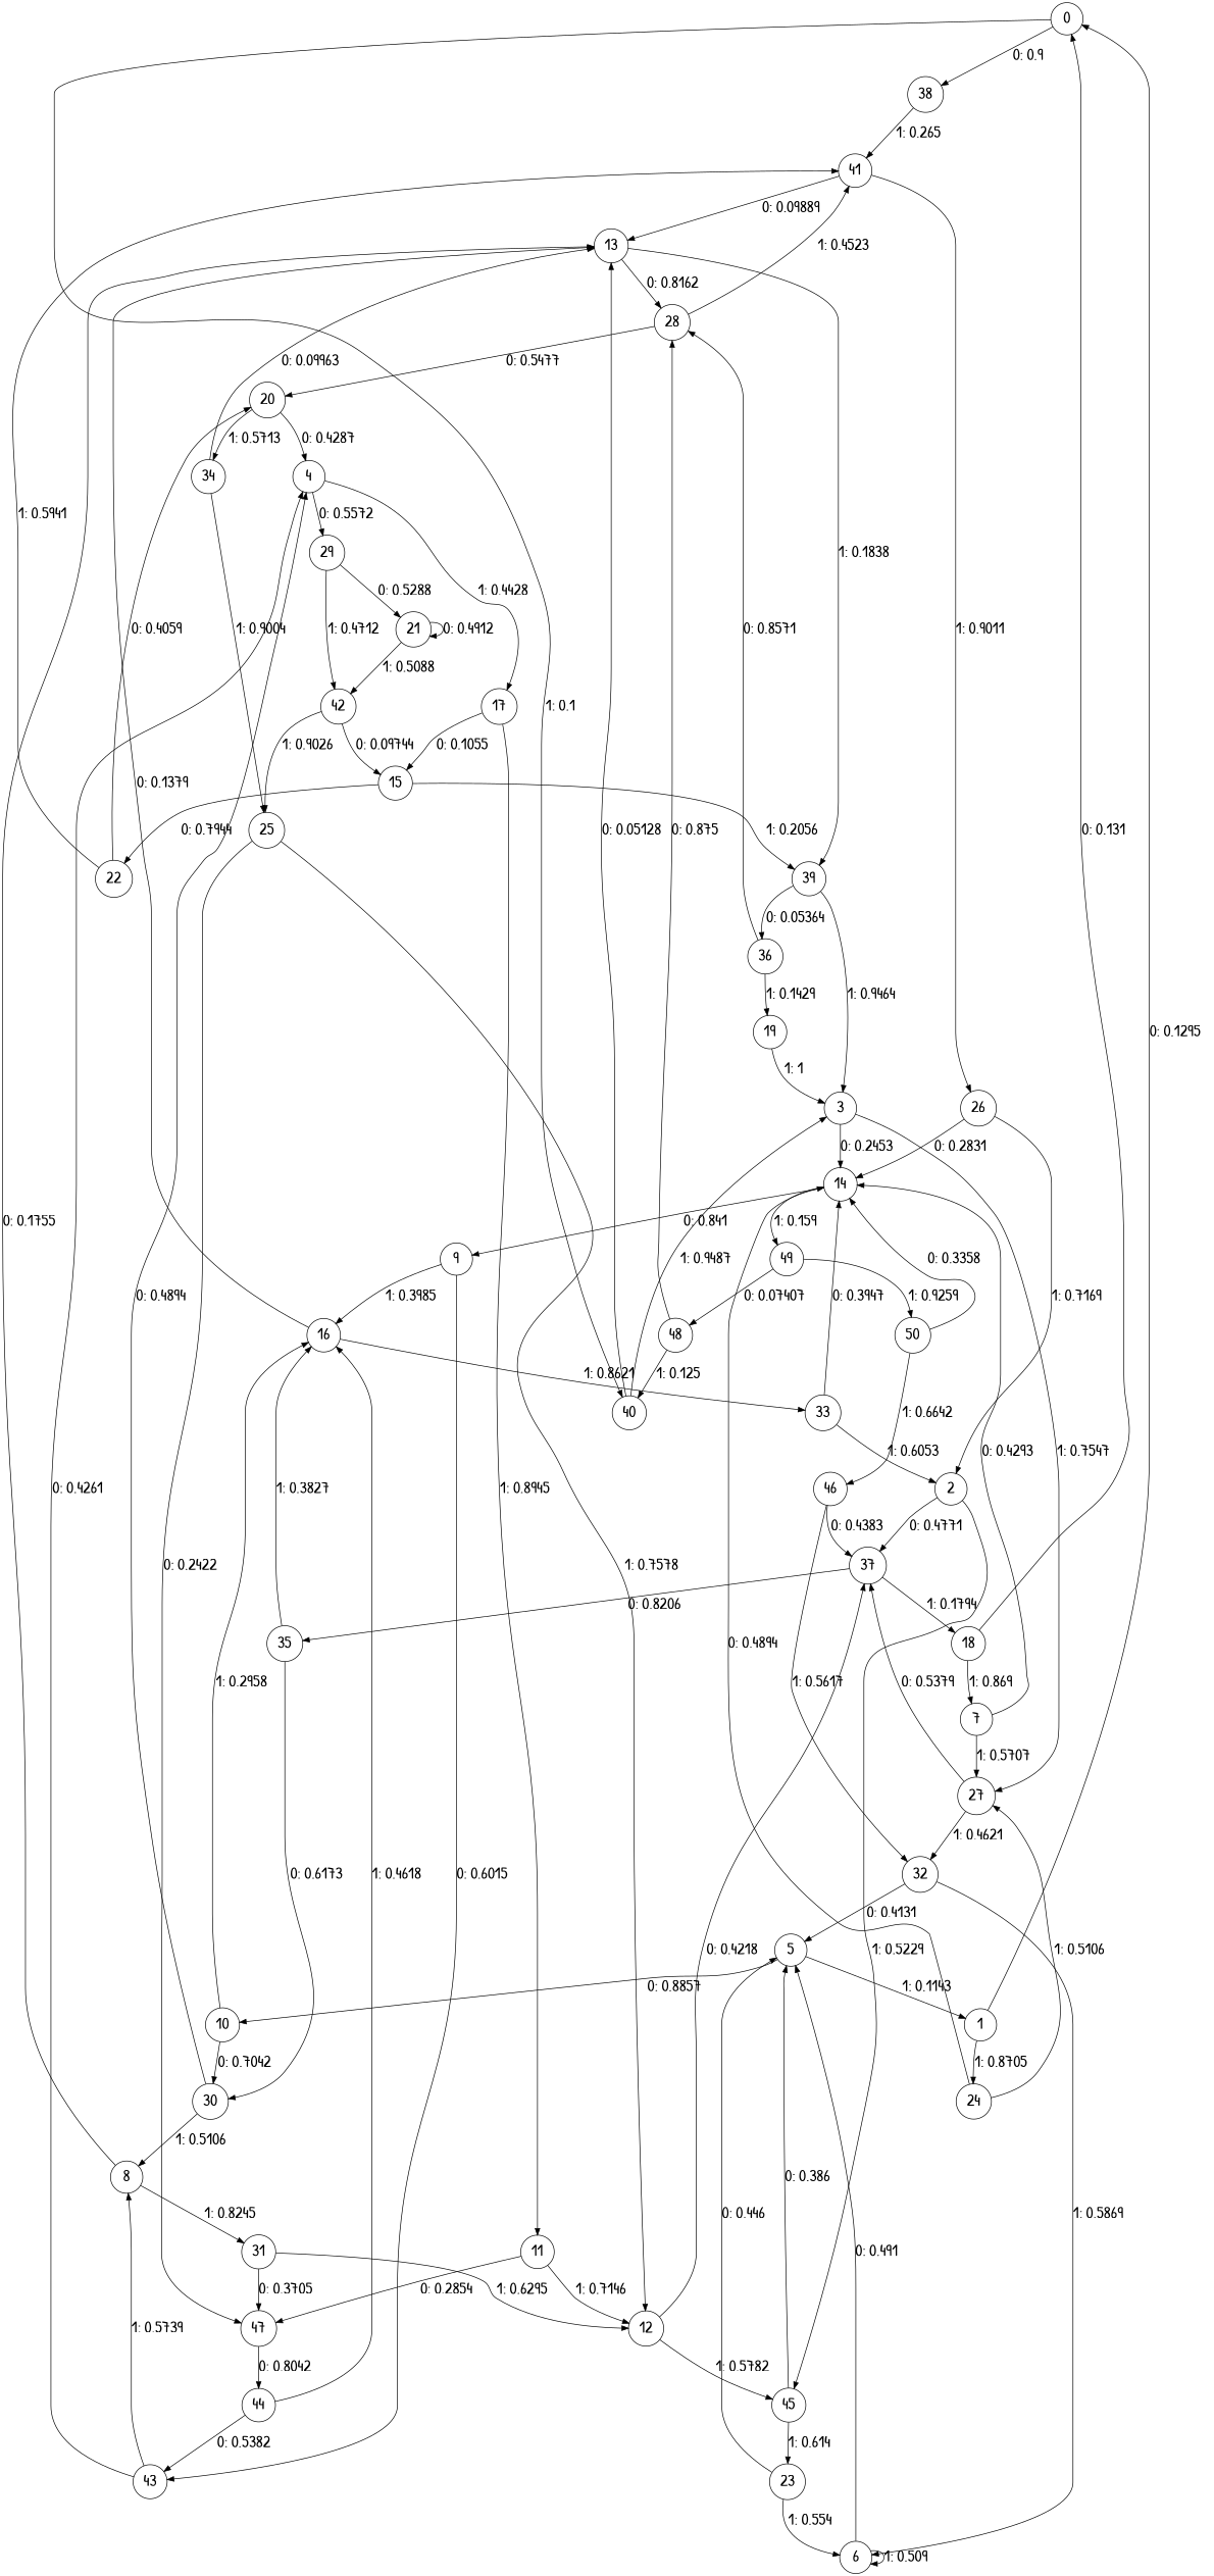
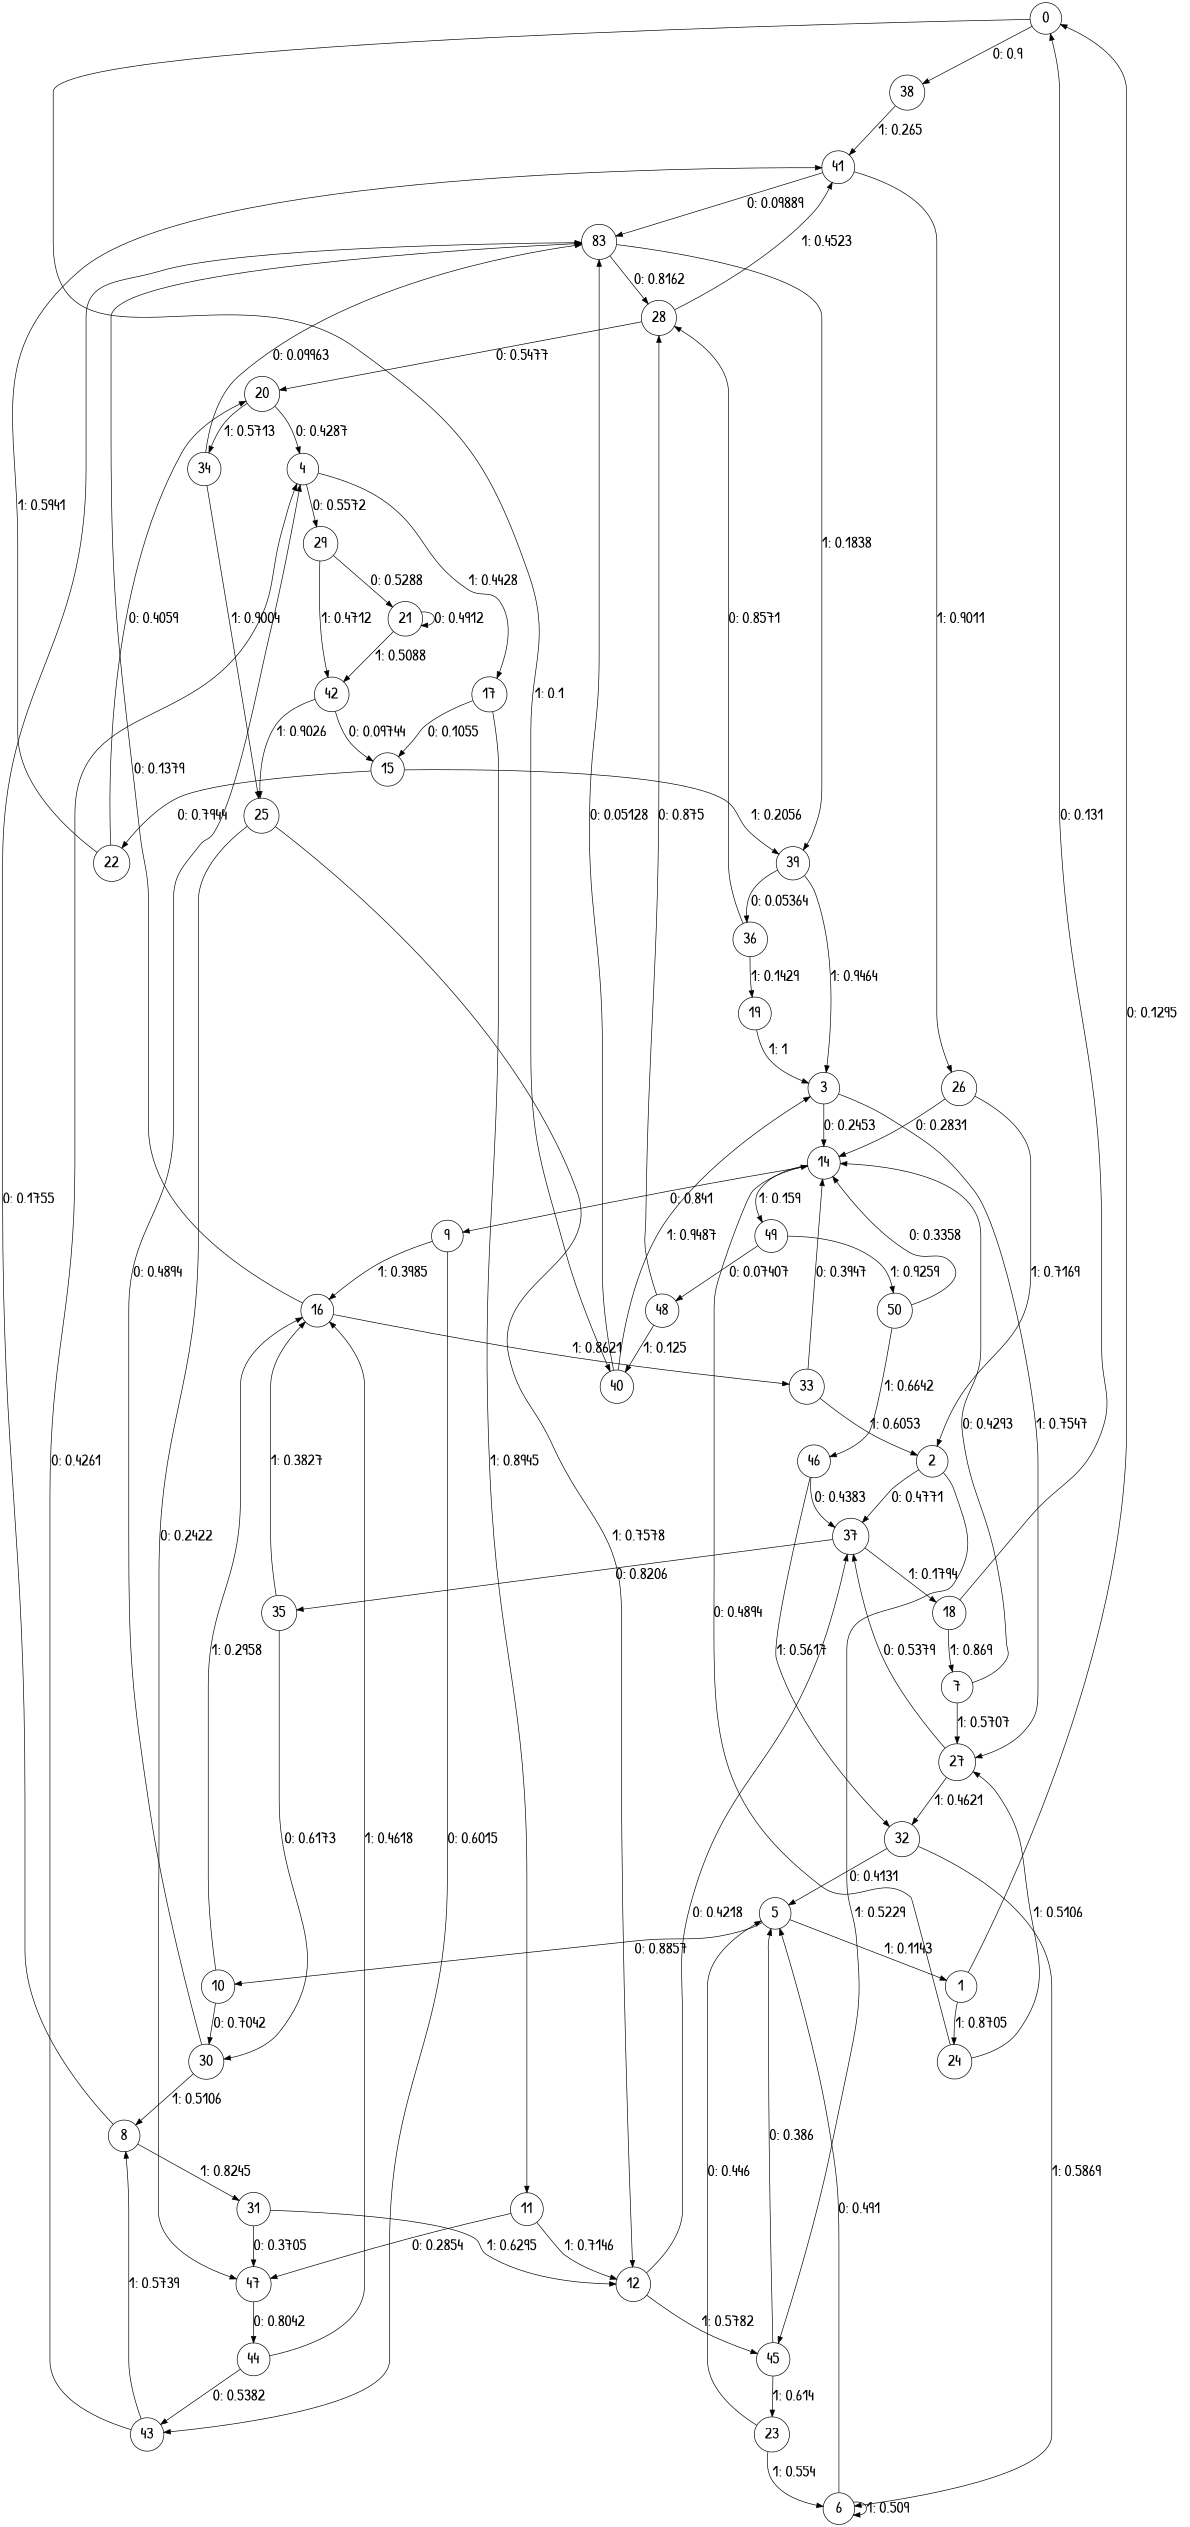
  digraph {
    fontname="Patrick Hand"
    node [fontname="Patrick Hand" fontsize=24 shape=circle]
    edge [fontname="Patrick Hand" fontsize=24]
    0
    38
    40
    41
    3
-   13
+   13 [label=83]
    20
    4
    34
    26
    14
    27
    28
    39
    1
    24
    9
    49
    37
    32
    2
    45
    18
    35
    5
    23
    7
    16
    30
    10
    6
    43
    48
    50
    29
    17
    21
    42
    11
    15
    25
    47
    12
    22
    33
    8
    31
    36
    44
    19
    46
    0 -> 38 [label="0: 0.9      "]
    0 -> 40 [label="1: 0.1      "]
    38 -> 41 [label="1: 0.265    "]
    40 -> 3 [label="1: 0.9487   "]
    40 -> 13 [label="0: 0.05128  "]
    41 -> 13 [label="0: 0.09889  "]
    41 -> 26 [label="1: 0.9011   "]
    3 -> 14 [label="0: 0.2453   "]
    3 -> 27 [label="1: 0.7547   "]
    13 -> 28 [label="0: 0.8162   "]
    13 -> 39 [label="1: 0.1838   "]
    20 -> 4 [label="0: 0.4287   "]
    20 -> 34 [label="1: 0.5713   "]
    4 -> 29 [label="0: 0.5572   "]
    4 -> 17 [label="1: 0.4428   "]
    34 -> 13 [label="0: 0.09963  "]
    34 -> 25 [label="1: 0.9004   "]
    26 -> 14 [label="0: 0.2831   "]
    26 -> 2 [label="1: 0.7169   "]
    14 -> 9 [label="0: 0.841    "]
    14 -> 49 [label="1: 0.159    "]
    27 -> 37 [label="0: 0.5379   "]
    27 -> 32 [label="1: 0.4621   "]
    28 -> 41 [label="1: 0.4523   "]
    28 -> 20 [label="0: 0.5477   "]
    39 -> 3 [label="1: 0.9464   "]
    39 -> 36 [label="0: 0.05364  "]
    1 -> 0 [label="0: 0.1295   "]
    1 -> 24 [label="1: 0.8705   "]
    24 -> 14 [label="0: 0.4894   "]
    24 -> 27 [label="1: 0.5106   "]
    9 -> 16 [label="1: 0.3985   "]
    9 -> 43 [label="0: 0.6015   "]
    49 -> 48 [label="0: 0.07407  "]
    49 -> 50 [label="1: 0.9259   "]
    37 -> 18 [label="1: 0.1794   "]
    37 -> 35 [label="0: 0.8206   "]
    32 -> 5 [label="0: 0.4131   "]
    32 -> 6 [label="1: 0.5869   "]
    2 -> 37 [label="0: 0.4771   "]
    2 -> 45 [label="1: 0.5229   "]
    45 -> 5 [label="0: 0.386    "]
    45 -> 23 [label="1: 0.614    "]
    18 -> 0 [label="0: 0.131    "]
    18 -> 7 [label="1: 0.869    "]
    35 -> 16 [label="1: 0.3827   "]
    35 -> 30 [label="0: 0.6173   "]
    5 -> 1 [label="1: 0.1143   "]
    5 -> 10 [label="0: 0.8857   "]
    23 -> 5 [label="0: 0.446    "]
    23 -> 6 [label="1: 0.554    "]
    7 -> 14 [label="0: 0.4293   "]
    7 -> 27 [label="1: 0.5707   "]
    16 -> 13 [label="0: 0.1379   "]
    16 -> 33 [label="1: 0.8621   "]
    30 -> 4 [label="0: 0.4894   "]
    30 -> 8 [label="1: 0.5106   "]
    10 -> 16 [label="1: 0.2958   "]
    10 -> 30 [label="0: 0.7042   "]
    6 -> 5 [label="0: 0.491    "]
    6 -> 6 [label="1: 0.509    "]
    43 -> 4 [label="0: 0.4261   "]
    43 -> 8 [label="1: 0.5739   "]
    48 -> 40 [label="1: 0.125    "]
    48 -> 28 [label="0: 0.875    "]
    50 -> 14 [label="0: 0.3358   "]
    50 -> 46 [label="1: 0.6642   "]
    29 -> 21 [label="0: 0.5288   "]
    29 -> 42 [label="1: 0.4712   "]
    17 -> 11 [label="1: 0.8945   "]
    17 -> 15 [label="0: 0.1055   "]
    21 -> 21 [label="0: 0.4912   "]
    21 -> 42 [label="1: 0.5088   "]
    42 -> 15 [label="0: 0.09744  "]
    42 -> 25 [label="1: 0.9026   "]
    11 -> 47 [label="0: 0.2854   "]
    11 -> 12 [label="1: 0.7146   "]
    15 -> 39 [label="1: 0.2056   "]
    15 -> 22 [label="0: 0.7944   "]
    25 -> 47 [label="0: 0.2422   "]
    25 -> 12 [label="1: 0.7578   "]
    47 -> 44 [label="0: 0.8042   "]
    12 -> 37 [label="0: 0.4218   "]
    12 -> 45 [label="1: 0.5782   "]
    22 -> 41 [label="1: 0.5941   "]
    22 -> 20 [label="0: 0.4059   "]
    33 -> 14 [label="0: 0.3947   "]
    33 -> 2 [label="1: 0.6053   "]
    8 -> 13 [label="0: 0.1755   "]
    8 -> 31 [label="1: 0.8245   "]
    31 -> 47 [label="0: 0.3705   "]
    31 -> 12 [label="1: 0.6295   "]
    36 -> 28 [label="0: 0.8571   "]
    36 -> 19 [label="1: 0.1429   "]
    44 -> 16 [label="1: 0.4618   "]
    44 -> 43 [label="0: 0.5382   "]
    19 -> 3 [label="1: 1        "]
    46 -> 37 [label="0: 0.4383   "]
    46 -> 32 [label="1: 0.5617   "]
  }
